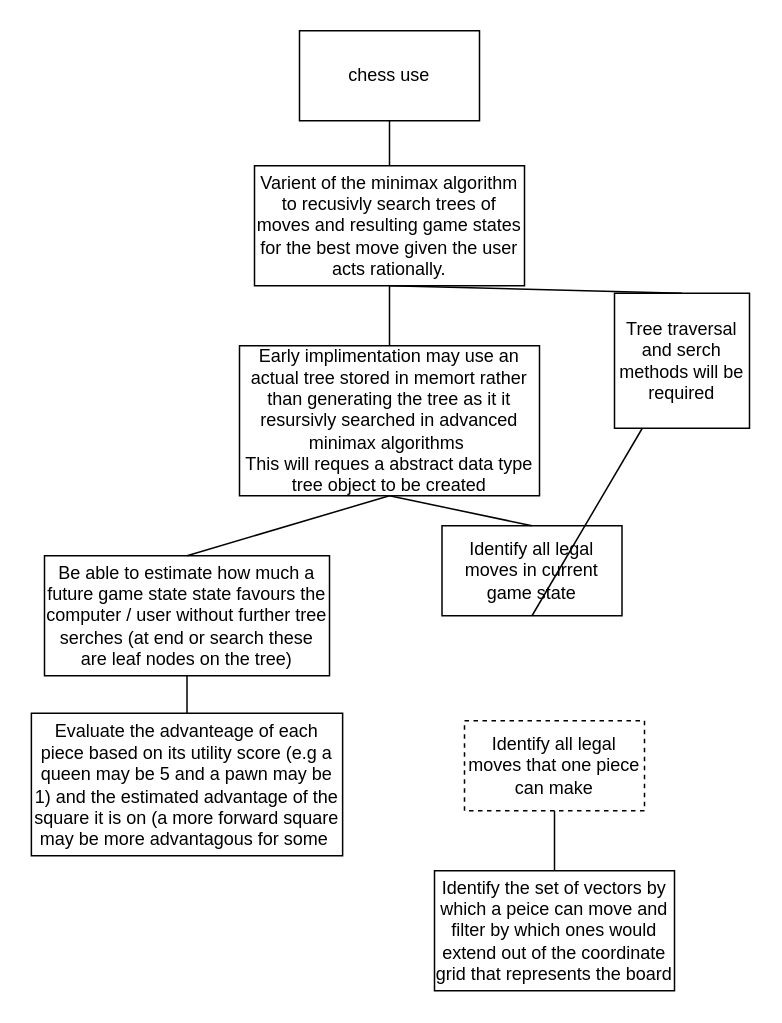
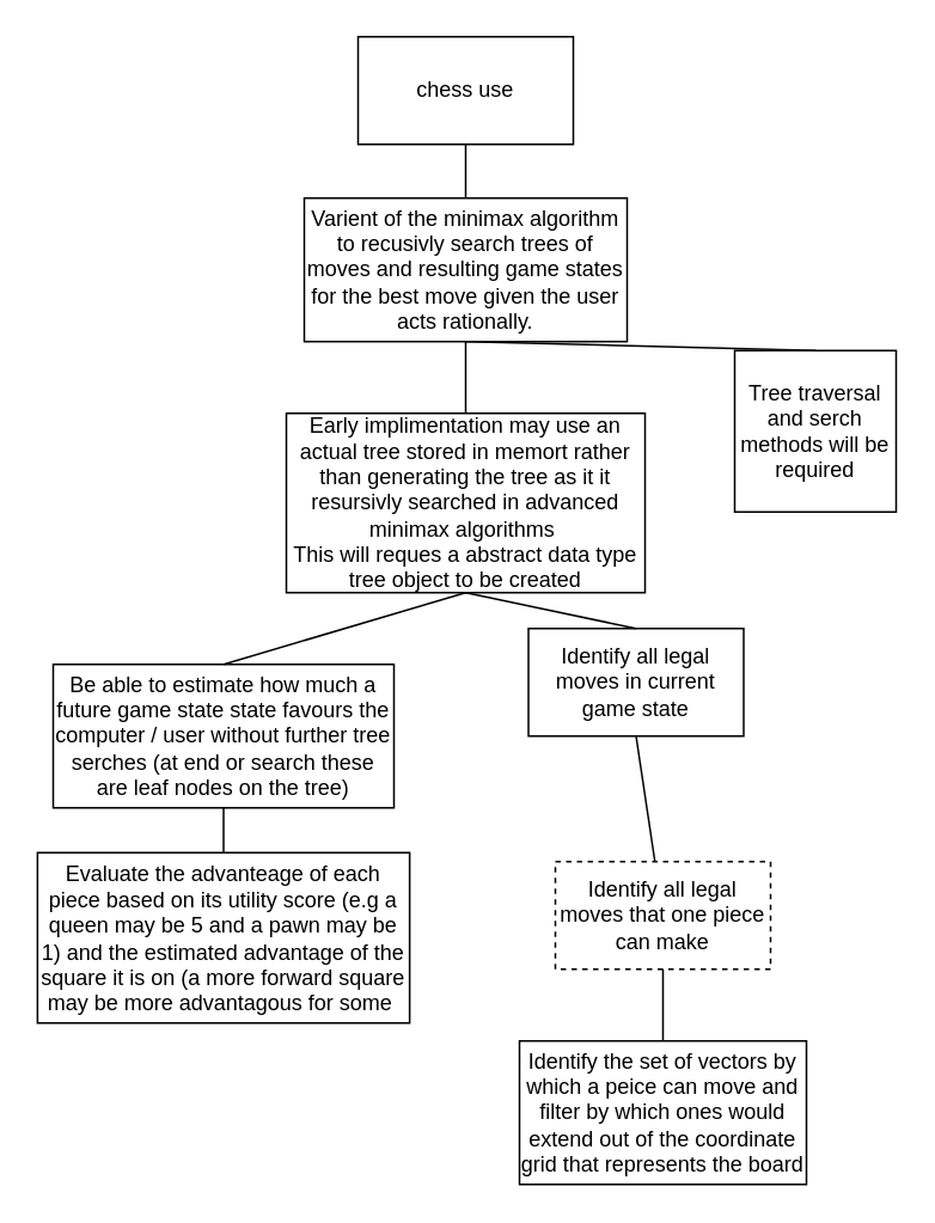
  <mxCell id="0" />
  <mxCell id="1" parent="0" />
  <mxCell id="2" value="chess use" style="rounded=0;whiteSpace=wrap;html=1;" parent="1" vertex="1"><mxGeometry x="199" y="20" width="120" height="60" as="geometry" /></mxCell>
  <mxCell id="3" value="Identify all legal moves in current game state" style="rounded=0;whiteSpace=wrap;html=1;" parent="1" vertex="1"><mxGeometry x="294" y="350" width="120" height="60" as="geometry" /></mxCell>
  <mxCell id="4" value="Identify all legal moves that one piece can make" style="rounded=0;whiteSpace=wrap;html=1;dashed=1;" parent="1" vertex="1"><mxGeometry x="309" y="480" width="120" height="60" as="geometry" /></mxCell>
  <mxCell id="5" value="Identify the set of vectors by which a peice can move and filter by which ones would extend out of the coordinate grid that represents the board" style="rounded=0;whiteSpace=wrap;html=1;" parent="1" vertex="1"><mxGeometry x="289" y="580" width="160" height="80" as="geometry" /></mxCell>
  <mxCell id="6" value="Varient of the minimax algorithm to recusivly search trees of moves and resulting game states for the best move given the user acts rationally." style="rounded=0;whiteSpace=wrap;html=1;" parent="1" vertex="1"><mxGeometry x="169" y="110" width="180" height="80" as="geometry" /></mxCell>
  <mxCell id="7" value="Be able to estimate how much a future game state state favours the computer / user without further tree serches (at end or search these are leaf nodes on the tree)" style="rounded=0;whiteSpace=wrap;html=1;" parent="1" vertex="1"><mxGeometry x="29" y="370" width="190" height="80" as="geometry" /></mxCell>
  <mxCell id="8" value="Evaluate the advanteage of each piece based on its utility score (e.g a queen may be 5 and a pawn may be 1) and the estimated advantage of the square it is on (a more forward square may be more advantagous for some&amp;nbsp;" style="rounded=0;whiteSpace=wrap;html=1;" parent="1" vertex="1"><mxGeometry x="20.25" y="475" width="207.5" height="95" as="geometry" /></mxCell>
  <mxCell id="9" value="Early implimentation may use an actual tree stored in memort rather than generating the tree as it it resursivly searched in advanced minimax algorithms&amp;nbsp;&lt;br&gt;This will reques a abstract data type tree object to be created" style="rounded=0;whiteSpace=wrap;html=1;" parent="1" vertex="1"><mxGeometry x="159" y="230" width="200" height="100" as="geometry" /></mxCell>
  <mxCell id="10" value="Tree traversal and serch methods will be required" style="whiteSpace=wrap;html=1;aspect=fixed;" parent="1" vertex="1"><mxGeometry x="409" y="195" width="90" height="90" as="geometry" /></mxCell>
  <mxCell id="11" value="" style="endArrow=none;html=1;rounded=0;exitX=0.5;exitY=0;exitDx=0;exitDy=0;" edge="1" parent="1" source="6" target="2"><mxGeometry width="50" height="50" relative="1" as="geometry"><mxPoint x="449" y="150" as="sourcePoint" /><mxPoint x="449" y="80" as="targetPoint" /></mxGeometry></mxCell>
  <mxCell id="12" value="" style="endArrow=none;html=1;rounded=0;exitX=0.5;exitY=1;exitDx=0;exitDy=0;" edge="1" parent="1" source="6" target="9"><mxGeometry width="50" height="50" relative="1" as="geometry"><mxPoint x="459" y="160" as="sourcePoint" /><mxPoint x="459" y="90" as="targetPoint" /></mxGeometry></mxCell>
  <mxCell id="13" value="" style="endArrow=none;html=1;rounded=0;exitX=0.5;exitY=0;exitDx=0;exitDy=0;entryX=0.5;entryY=1;entryDx=0;entryDy=0;" edge="1" parent="1" source="10" target="6"><mxGeometry width="50" height="50" relative="1" as="geometry"><mxPoint x="469" y="170" as="sourcePoint" /><mxPoint x="469" y="100" as="targetPoint" /></mxGeometry></mxCell>
  <mxCell id="14" value="" style="endArrow=none;html=1;rounded=0;exitX=0.5;exitY=0;exitDx=0;exitDy=0;entryX=0.5;entryY=1;entryDx=0;entryDy=0;" edge="1" parent="1" source="3" target="9"><mxGeometry width="50" height="50" relative="1" as="geometry"><mxPoint x="479" y="180" as="sourcePoint" /><mxPoint x="479" y="110" as="targetPoint" /></mxGeometry></mxCell>
  <mxCell id="15" value="" style="endArrow=none;html=1;rounded=0;exitX=0.5;exitY=0;exitDx=0;exitDy=0;entryX=0.5;entryY=1;entryDx=0;entryDy=0;" edge="1" parent="1" source="7" target="9"><mxGeometry width="50" height="50" relative="1" as="geometry"><mxPoint x="489" y="190" as="sourcePoint" /><mxPoint x="489" y="120" as="targetPoint" /></mxGeometry></mxCell>
- <mxCell id="16" value="" style="endArrow=none;html=1;rounded=0;exitX=0.5;exitY=1;exitDx=0;exitDy=0;" edge="1" parent="1" source="3" target="10"><mxGeometry width="50" height="50" relative="1" as="geometry"><mxPoint x="499" y="200" as="sourcePoint" /><mxPoint x="499" y="130" as="targetPoint" /></mxGeometry></mxCell>
+ <mxCell id="16" value="" style="endArrow=none;html=1;rounded=0;exitX=0.5;exitY=1;exitDx=0;exitDy=0;" edge="1" parent="1" source="3" target="4"><mxGeometry width="50" height="50" relative="1" as="geometry"><mxPoint x="499" y="200" as="sourcePoint" /><mxPoint x="499" y="130" as="targetPoint" /></mxGeometry></mxCell>
  <mxCell id="17" value="" style="endArrow=none;html=1;rounded=0;exitX=0.5;exitY=0;exitDx=0;exitDy=0;" edge="1" parent="1" source="5" target="4"><mxGeometry width="50" height="50" relative="1" as="geometry"><mxPoint x="509" y="210" as="sourcePoint" /><mxPoint x="509" y="140" as="targetPoint" /></mxGeometry></mxCell>
  <mxCell id="18" value="" style="endArrow=none;html=1;rounded=0;exitX=0.5;exitY=0;exitDx=0;exitDy=0;entryX=0.5;entryY=1;entryDx=0;entryDy=0;" edge="1" parent="1" source="8" target="7"><mxGeometry width="50" height="50" relative="1" as="geometry"><mxPoint x="519" y="220" as="sourcePoint" /><mxPoint x="519" y="150" as="targetPoint" /></mxGeometry></mxCell>
